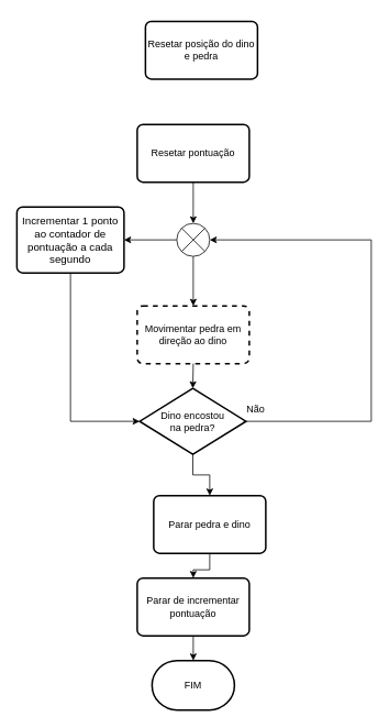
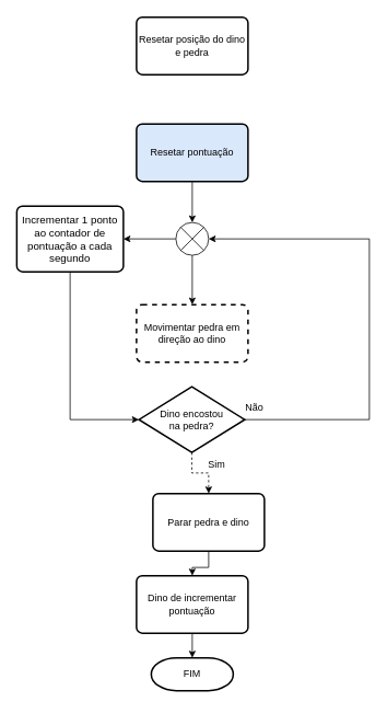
  <mxCell id="0" />
  <mxCell id="1" parent="0" />
  <mxCell id="2" value="Movimentar pedra em direção ao dino" style="rounded=1;whiteSpace=wrap;html=1;absoluteArcSize=1;arcSize=14;strokeWidth=2;dashed=1;" vertex="1" parent="1"><mxGeometry x="166" y="370" width="136" height="70" as="geometry" /></mxCell>
  <mxCell id="3" style="edgeStyle=orthogonalEdgeStyle;rounded=0;orthogonalLoop=1;jettySize=auto;html=1;exitX=0.5;exitY=1;exitDx=0;exitDy=0;exitPerimeter=0;entryX=0.5;entryY=0;entryDx=0;entryDy=0;" edge="1" parent="1" source="5" target="2"><mxGeometry relative="1" as="geometry" /></mxCell>
  <mxCell id="4" value="" style="edgeStyle=orthogonalEdgeStyle;rounded=0;orthogonalLoop=1;jettySize=auto;html=1;" edge="1" parent="1" source="5" target="10"><mxGeometry relative="1" as="geometry" /></mxCell>
  <mxCell id="5" value="" style="verticalLabelPosition=bottom;verticalAlign=top;html=1;shape=mxgraph.flowchart.or;" vertex="1" parent="1"><mxGeometry x="214" y="270" width="40" height="40" as="geometry" /></mxCell>
- <mxCell id="6" style="edgeStyle=orthogonalEdgeStyle;rounded=0;orthogonalLoop=1;jettySize=auto;html=1;exitX=0.5;exitY=1;exitDx=0;exitDy=0;exitPerimeter=0;entryX=0.5;entryY=0;entryDx=0;entryDy=0;" edge="1" parent="1" source="7" target="12"><mxGeometry relative="1" as="geometry" /></mxCell>
+ <mxCell id="6" style="edgeStyle=orthogonalEdgeStyle;rounded=0;orthogonalLoop=1;jettySize=auto;html=1;exitX=0.5;exitY=1;exitDx=0;exitDy=0;exitPerimeter=0;entryX=0.5;entryY=0;entryDx=0;entryDy=0;dashed=1;" edge="1" parent="1" source="7" target="12"><mxGeometry relative="1" as="geometry" /></mxCell>
  <mxCell id="7" value="Dino encostou&lt;br&gt;na pedra?" style="strokeWidth=2;html=1;shape=mxgraph.flowchart.decision;whiteSpace=wrap;" vertex="1" parent="1"><mxGeometry x="169" y="470" width="129" height="80" as="geometry" /></mxCell>
- <mxCell id="8" style="edgeStyle=orthogonalEdgeStyle;rounded=0;orthogonalLoop=1;jettySize=auto;html=1;exitX=0.5;exitY=1;exitDx=0;exitDy=0;entryX=0.5;entryY=0;entryDx=0;entryDy=0;entryPerimeter=0;" edge="1" parent="1" source="2" target="7"><mxGeometry relative="1" as="geometry" /></mxCell>
  <mxCell id="9" style="edgeStyle=orthogonalEdgeStyle;rounded=0;orthogonalLoop=1;jettySize=auto;html=1;exitX=0.5;exitY=1;exitDx=0;exitDy=0;entryX=0;entryY=0.5;entryDx=0;entryDy=0;entryPerimeter=0;" edge="1" parent="1" source="10" target="7"><mxGeometry relative="1" as="geometry"><mxPoint x="110" y="500" as="targetPoint" /></mxGeometry></mxCell>
  <mxCell id="10" value="&lt;font style=&quot;font-size: 13px;&quot;&gt;Incrementar 1 ponto ao contador de pontuação a cada segundo&lt;/font&gt;" style="rounded=1;whiteSpace=wrap;html=1;absoluteArcSize=1;arcSize=14;strokeWidth=2;" vertex="1" parent="1"><mxGeometry x="20" y="250" width="130" height="80" as="geometry" /></mxCell>
  <mxCell id="11" value="" style="edgeStyle=orthogonalEdgeStyle;rounded=0;orthogonalLoop=1;jettySize=auto;html=1;" edge="1" parent="1" source="12" target="13"><mxGeometry relative="1" as="geometry" /></mxCell>
  <mxCell id="12" value="Parar pedra e dino" style="rounded=1;whiteSpace=wrap;html=1;absoluteArcSize=1;arcSize=14;strokeWidth=2;" vertex="1" parent="1"><mxGeometry x="186" y="600" width="136" height="70" as="geometry" /></mxCell>
- <mxCell id="13" value="Parar de incrementar pontuação" style="rounded=1;whiteSpace=wrap;html=1;absoluteArcSize=1;arcSize=14;strokeWidth=2;" vertex="1" parent="1"><mxGeometry x="166" y="700" width="136" height="70" as="geometry" /></mxCell>
+ <mxCell id="13" value="Dino de incrementar pontuação" style="rounded=1;whiteSpace=wrap;html=1;absoluteArcSize=1;arcSize=14;strokeWidth=2;" vertex="1" parent="1"><mxGeometry x="166" y="700" width="136" height="70" as="geometry" /></mxCell>
+ <mxCell id="14" value="Sim" style="text;html=1;align=center;verticalAlign=middle;whiteSpace=wrap;rounded=0;" vertex="1" parent="1"><mxGeometry x="234" y="550" width="60" height="30" as="geometry" /></mxCell>
  <mxCell id="15" value="Não" style="text;html=1;align=center;verticalAlign=middle;whiteSpace=wrap;rounded=0;" vertex="1" parent="1"><mxGeometry x="280" y="480" width="60" height="30" as="geometry" /></mxCell>
- <mxCell id="16" value="Resetar posição do dino&lt;br&gt;e pedra" style="rounded=1;whiteSpace=wrap;html=1;absoluteArcSize=1;arcSize=14;strokeWidth=2;" vertex="1" parent="1"><mxGeometry x="176" y="25" width="136" height="70" as="geometry" /></mxCell>
- <mxCell id="17" value="Resetar pontuação" style="rounded=1;whiteSpace=wrap;html=1;absoluteArcSize=1;arcSize=14;strokeWidth=2;" vertex="1" parent="1"><mxGeometry x="166" y="150" width="136" height="70" as="geometry" /></mxCell>
+ <mxCell id="16" value="Resetar posição do dino&lt;br&gt;e pedra" style="rounded=1;whiteSpace=wrap;html=1;absoluteArcSize=1;arcSize=14;strokeWidth=2;" vertex="1" parent="1"><mxGeometry x="166" y="20" width="136" height="70" as="geometry" /></mxCell>
+ <mxCell id="17" value="Resetar pontuação" style="rounded=1;whiteSpace=wrap;html=1;absoluteArcSize=1;arcSize=14;strokeWidth=2;fillColor=#dae8fc;" vertex="1" parent="1"><mxGeometry x="166" y="150" width="136" height="70" as="geometry" /></mxCell>
  <mxCell id="18" style="edgeStyle=orthogonalEdgeStyle;rounded=0;orthogonalLoop=1;jettySize=auto;html=1;exitX=0.25;exitY=1;exitDx=0;exitDy=0;entryX=1;entryY=0.5;entryDx=0;entryDy=0;entryPerimeter=0;" edge="1" parent="1" source="15" target="5"><mxGeometry relative="1" as="geometry"><Array as="points"><mxPoint x="450" y="510" /><mxPoint x="450" y="290" /></Array></mxGeometry></mxCell>
- <mxCell id="19" value="FIM" style="strokeWidth=2;html=1;shape=mxgraph.flowchart.terminator;whiteSpace=wrap;" vertex="1" parent="1"><mxGeometry x="184" y="800" width="100" height="60" as="geometry" /></mxCell>
+ <mxCell id="19" value="FIM" style="strokeWidth=2;html=1;shape=mxgraph.flowchart.terminator;whiteSpace=wrap;" vertex="1" parent="1"><mxGeometry x="184" y="800" width="100" height="40" as="geometry" /></mxCell>
  <mxCell id="20" style="edgeStyle=orthogonalEdgeStyle;rounded=0;orthogonalLoop=1;jettySize=auto;html=1;exitX=0.5;exitY=1;exitDx=0;exitDy=0;entryX=0.5;entryY=0;entryDx=0;entryDy=0;entryPerimeter=0;" edge="1" parent="1" source="13" target="19"><mxGeometry relative="1" as="geometry" /></mxCell>
  <mxCell id="21" style="edgeStyle=orthogonalEdgeStyle;rounded=0;orthogonalLoop=1;jettySize=auto;html=1;exitX=0.5;exitY=1;exitDx=0;exitDy=0;entryX=0.5;entryY=0;entryDx=0;entryDy=0;entryPerimeter=0;" edge="1" parent="1" source="17" target="5"><mxGeometry relative="1" as="geometry" /></mxCell>
